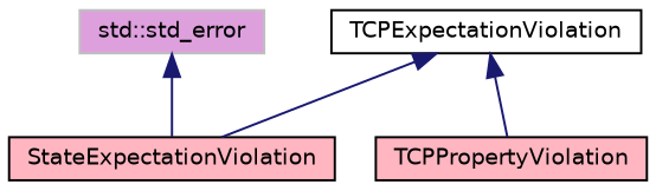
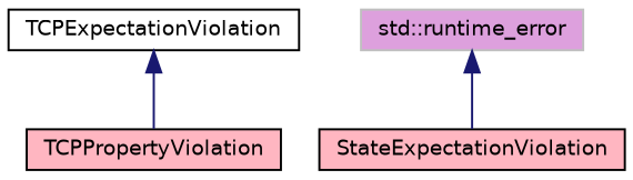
  digraph {
    node [color=black fillcolor=lightpink fontname=Helvetica fontsize=10 shape=record style=filled]
    edge [color=midnightblue dir=back fontname=Helvetica fontsize=10 labelfontname=Helvetica labelfontsize=10 style=solid]
    n1 [fillcolor=white fontcolor=black height=0.2 label=TCPExpectationViolation width=0.4]
    n2 [height=0.2 label=StateExpectationViolation width=0.4]
    n3 [height=0.2 label=TCPPropertyViolation width=0.4]
-   n4 [color=grey75 fillcolor=plum height=0.2 label="std::std_error" width=0.4]
-   n1 -> n2
+   n4 [color=grey75 fillcolor=plum height=0.2 label="std::runtime_error" width=0.4]
    n1 -> n3
    n4 -> n2
  }
